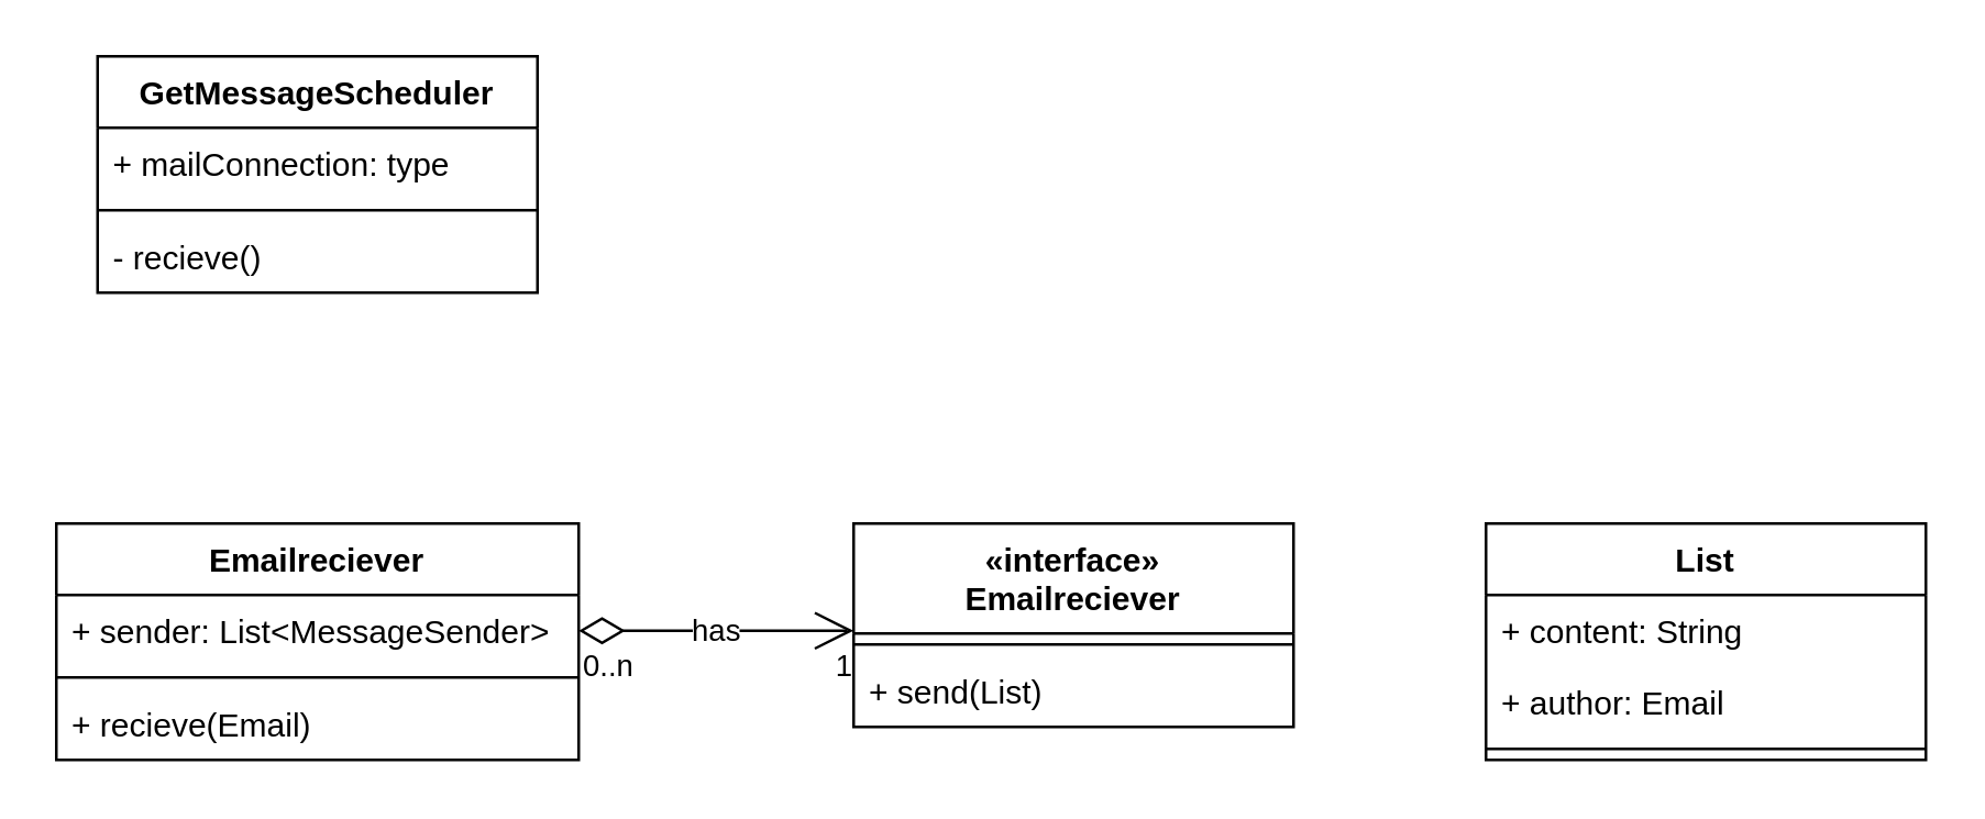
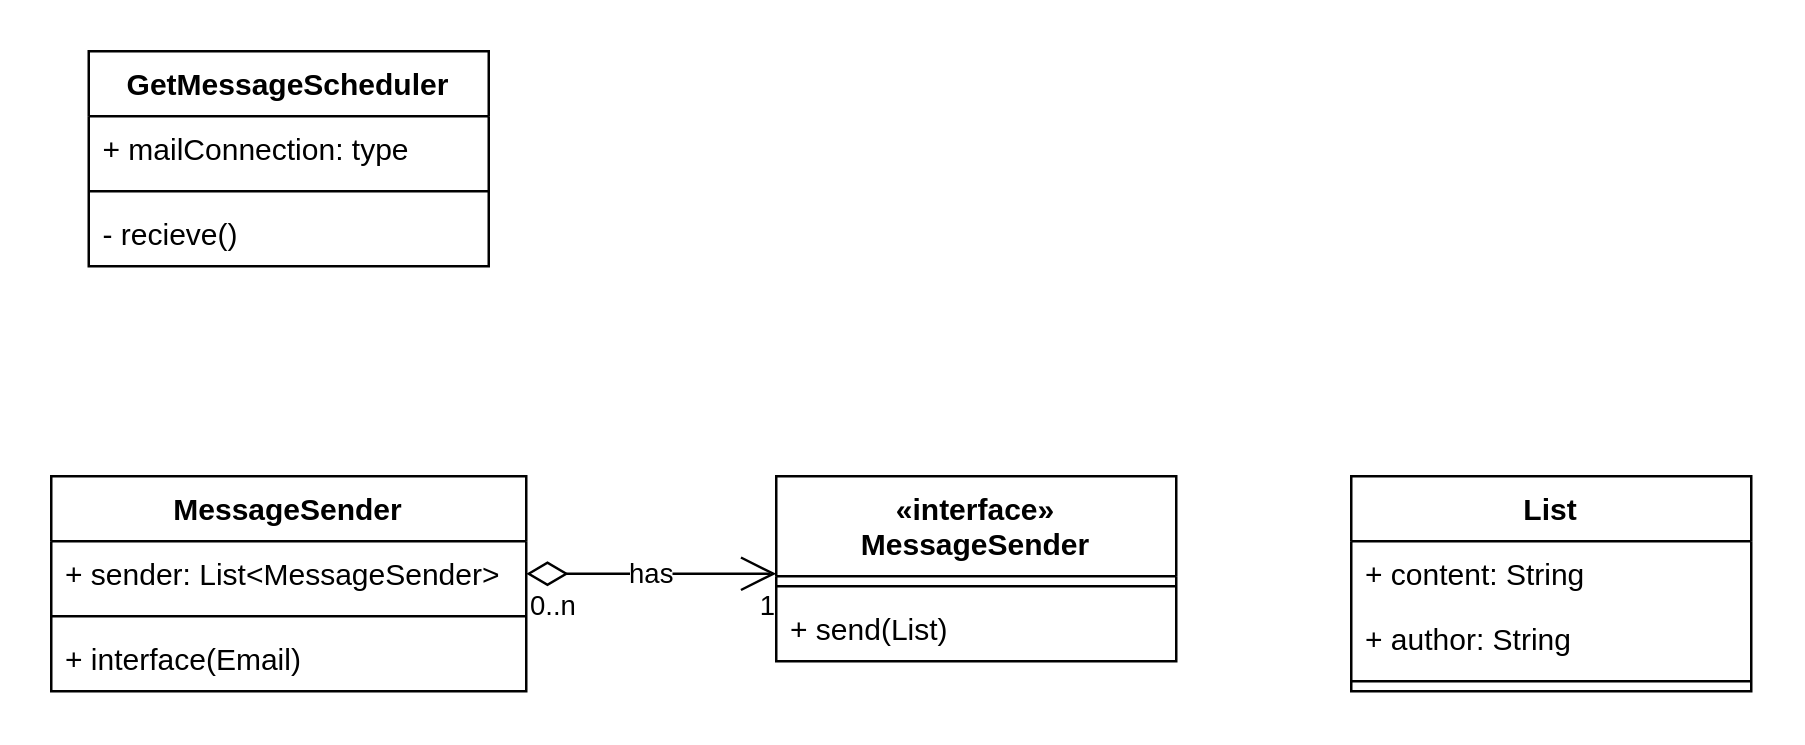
  <mxCell id="0" />
  <mxCell id="1" parent="0" />
- <mxCell id="2" value="«interface»&#10;Emailreciever" style="swimlane;fontStyle=1;align=center;verticalAlign=top;childLayout=stackLayout;horizontal=1;startSize=40;horizontalStack=0;resizeParent=1;resizeParentMax=0;resizeLast=0;collapsible=1;marginBottom=0;" vertex="1" parent="1"><mxGeometry x="310" y="190" width="160" height="74" as="geometry" /></mxCell>
+ <mxCell id="2" value="«interface»&#10;MessageSender" style="swimlane;fontStyle=1;align=center;verticalAlign=top;childLayout=stackLayout;horizontal=1;startSize=40;horizontalStack=0;resizeParent=1;resizeParentMax=0;resizeLast=0;collapsible=1;marginBottom=0;" vertex="1" parent="1"><mxGeometry x="310" y="190" width="160" height="74" as="geometry" /></mxCell>
  <mxCell id="3" value="" style="line;strokeWidth=1;fillColor=none;align=left;verticalAlign=middle;spacingTop=-1;spacingLeft=3;spacingRight=3;rotatable=0;labelPosition=right;points=[];portConstraint=eastwest;" vertex="1" parent="2"><mxGeometry y="40" width="160" height="8" as="geometry" /></mxCell>
  <mxCell id="4" value="+ send(List)" style="text;strokeColor=none;fillColor=none;align=left;verticalAlign=top;spacingLeft=4;spacingRight=4;overflow=hidden;rotatable=0;points=[[0,0.5],[1,0.5]];portConstraint=eastwest;" vertex="1" parent="2"><mxGeometry y="48" width="160" height="26" as="geometry" /></mxCell>
  <mxCell id="5" value="List" style="swimlane;fontStyle=1;align=center;verticalAlign=top;childLayout=stackLayout;horizontal=1;startSize=26;horizontalStack=0;resizeParent=1;resizeParentMax=0;resizeLast=0;collapsible=1;marginBottom=0;" vertex="1" parent="1"><mxGeometry x="540" y="190" width="160" height="86" as="geometry" /></mxCell>
  <mxCell id="6" value="+ content: String" style="text;strokeColor=none;fillColor=none;align=left;verticalAlign=top;spacingLeft=4;spacingRight=4;overflow=hidden;rotatable=0;points=[[0,0.5],[1,0.5]];portConstraint=eastwest;" vertex="1" parent="5"><mxGeometry y="26" width="160" height="26" as="geometry" /></mxCell>
- <mxCell id="7" value="+ author: Email" style="text;strokeColor=none;fillColor=none;align=left;verticalAlign=top;spacingLeft=4;spacingRight=4;overflow=hidden;rotatable=0;points=[[0,0.5],[1,0.5]];portConstraint=eastwest;" vertex="1" parent="5"><mxGeometry y="52" width="160" height="26" as="geometry" /></mxCell>
+ <mxCell id="7" value="+ author: String" style="text;strokeColor=none;fillColor=none;align=left;verticalAlign=top;spacingLeft=4;spacingRight=4;overflow=hidden;rotatable=0;points=[[0,0.5],[1,0.5]];portConstraint=eastwest;" vertex="1" parent="5"><mxGeometry y="52" width="160" height="26" as="geometry" /></mxCell>
  <mxCell id="8" value="" style="line;strokeWidth=1;fillColor=none;align=left;verticalAlign=middle;spacingTop=-1;spacingLeft=3;spacingRight=3;rotatable=0;labelPosition=right;points=[];portConstraint=eastwest;" vertex="1" parent="5"><mxGeometry y="78" width="160" height="8" as="geometry" /></mxCell>
- <mxCell id="9" value="Emailreciever" style="swimlane;fontStyle=1;align=center;verticalAlign=top;childLayout=stackLayout;horizontal=1;startSize=26;horizontalStack=0;resizeParent=1;resizeParentMax=0;resizeLast=0;collapsible=1;marginBottom=0;" vertex="1" parent="1"><mxGeometry x="20" y="190" width="190" height="86" as="geometry" /></mxCell>
+ <mxCell id="9" value="MessageSender" style="swimlane;fontStyle=1;align=center;verticalAlign=top;childLayout=stackLayout;horizontal=1;startSize=26;horizontalStack=0;resizeParent=1;resizeParentMax=0;resizeLast=0;collapsible=1;marginBottom=0;" vertex="1" parent="1"><mxGeometry x="20" y="190" width="190" height="86" as="geometry" /></mxCell>
  <mxCell id="10" value="+ sender: List&lt;MessageSender&gt;" style="text;strokeColor=none;fillColor=none;align=left;verticalAlign=top;spacingLeft=4;spacingRight=4;overflow=hidden;rotatable=0;points=[[0,0.5],[1,0.5]];portConstraint=eastwest;" vertex="1" parent="9"><mxGeometry y="26" width="190" height="26" as="geometry" /></mxCell>
  <mxCell id="11" value="" style="line;strokeWidth=1;fillColor=none;align=left;verticalAlign=middle;spacingTop=-1;spacingLeft=3;spacingRight=3;rotatable=0;labelPosition=right;points=[];portConstraint=eastwest;" vertex="1" parent="9"><mxGeometry y="52" width="190" height="8" as="geometry" /></mxCell>
- <mxCell id="12" value="+ recieve(Email)" style="text;strokeColor=none;fillColor=none;align=left;verticalAlign=top;spacingLeft=4;spacingRight=4;overflow=hidden;rotatable=0;points=[[0,0.5],[1,0.5]];portConstraint=eastwest;" vertex="1" parent="9"><mxGeometry y="60" width="190" height="26" as="geometry" /></mxCell>
+ <mxCell id="12" value="+ interface(Email)" style="text;strokeColor=none;fillColor=none;align=left;verticalAlign=top;spacingLeft=4;spacingRight=4;overflow=hidden;rotatable=0;points=[[0,0.5],[1,0.5]];portConstraint=eastwest;" vertex="1" parent="9"><mxGeometry y="60" width="190" height="26" as="geometry" /></mxCell>
  <mxCell id="13" value="GetMessageScheduler" style="swimlane;fontStyle=1;align=center;verticalAlign=top;childLayout=stackLayout;horizontal=1;startSize=26;horizontalStack=0;resizeParent=1;resizeParentMax=0;resizeLast=0;collapsible=1;marginBottom=0;" vertex="1" parent="1"><mxGeometry x="35" y="20" width="160" height="86" as="geometry" /></mxCell>
  <mxCell id="14" value="+ mailConnection: type" style="text;strokeColor=none;fillColor=none;align=left;verticalAlign=top;spacingLeft=4;spacingRight=4;overflow=hidden;rotatable=0;points=[[0,0.5],[1,0.5]];portConstraint=eastwest;" vertex="1" parent="13"><mxGeometry y="26" width="160" height="26" as="geometry" /></mxCell>
  <mxCell id="15" value="" style="line;strokeWidth=1;fillColor=none;align=left;verticalAlign=middle;spacingTop=-1;spacingLeft=3;spacingRight=3;rotatable=0;labelPosition=right;points=[];portConstraint=eastwest;" vertex="1" parent="13"><mxGeometry y="52" width="160" height="8" as="geometry" /></mxCell>
  <mxCell id="16" value="- recieve()" style="text;strokeColor=none;fillColor=none;align=left;verticalAlign=top;spacingLeft=4;spacingRight=4;overflow=hidden;rotatable=0;points=[[0,0.5],[1,0.5]];portConstraint=eastwest;" vertex="1" parent="13"><mxGeometry y="60" width="160" height="26" as="geometry" /></mxCell>
  <mxCell id="17" value="has" style="endArrow=open;html=1;endSize=12;startArrow=diamondThin;startSize=14;startFill=0;edgeStyle=orthogonalEdgeStyle;rounded=0;" edge="1" parent="1" source="10"><mxGeometry relative="1" as="geometry"><mxPoint x="440" y="140" as="sourcePoint" /><mxPoint x="310" y="229" as="targetPoint" /></mxGeometry></mxCell>
  <mxCell id="18" value="0..n" style="edgeLabel;resizable=0;html=1;align=left;verticalAlign=top;" connectable="0" vertex="1" parent="17"><mxGeometry x="-1" relative="1" as="geometry" /></mxCell>
  <mxCell id="19" value="1" style="edgeLabel;resizable=0;html=1;align=right;verticalAlign=top;" connectable="0" vertex="1" parent="17"><mxGeometry x="1" relative="1" as="geometry" /></mxCell>
